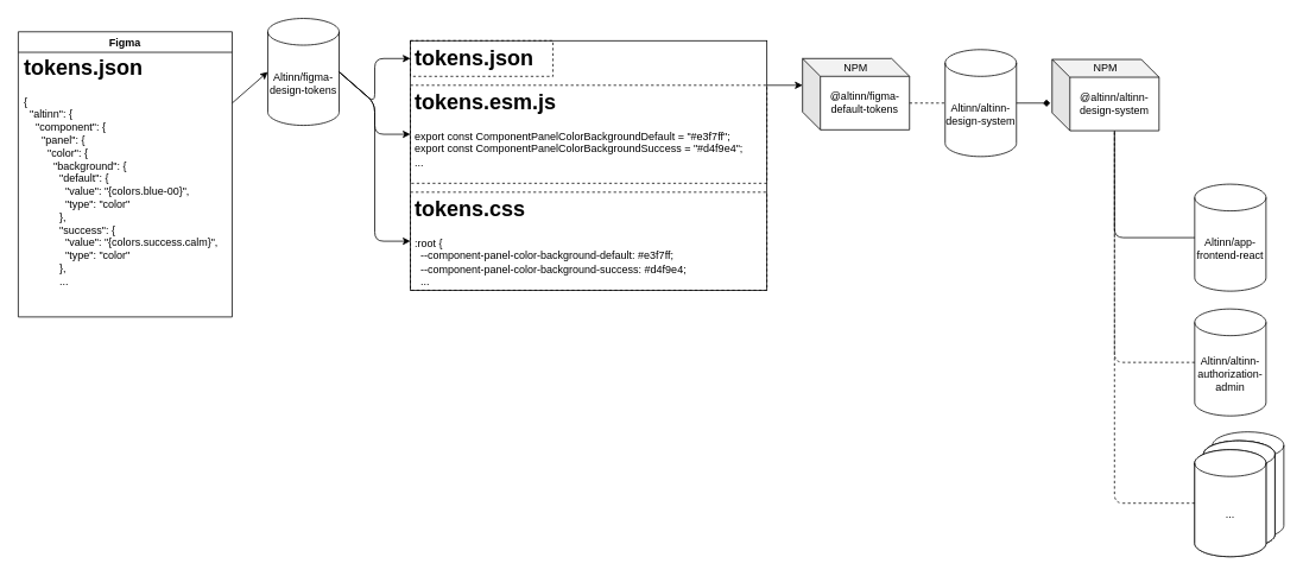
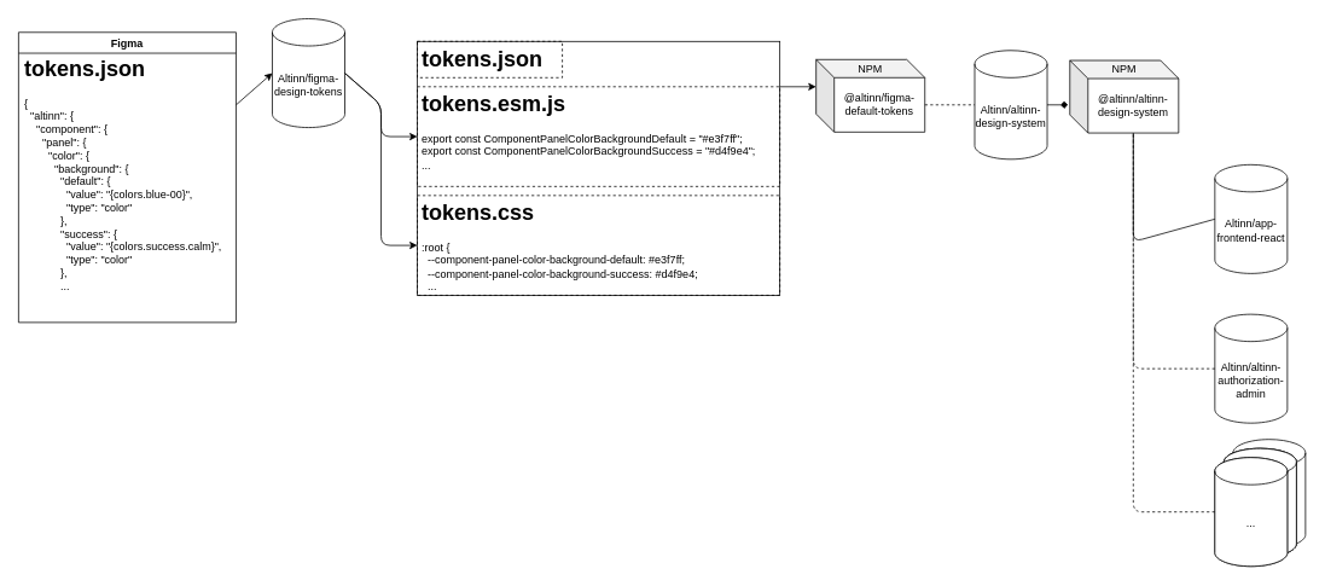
  <mxCell id="0" />
  <mxCell id="1" parent="0" />
  <mxCell id="2" value="@altinn/altinn-design-system" style="shape=cube;whiteSpace=wrap;html=1;boundedLbl=1;backgroundOutline=1;darkOpacity=0.05;darkOpacity2=0.1;" parent="1" vertex="1"><mxGeometry x="1180" y="66" width="120" height="80" as="geometry" /></mxCell>
  <mxCell id="3" style="edgeStyle=none;html=1;entryX=0;entryY=0.5;entryDx=0;entryDy=0;entryPerimeter=0;exitX=1;exitY=0.25;exitDx=0;exitDy=0;" parent="1" source="29" target="4" edge="1"><mxGeometry relative="1" as="geometry"><mxPoint x="290" y="285" as="sourcePoint" /></mxGeometry></mxCell>
  <mxCell id="4" value="Altinn/figma-design-tokens" style="shape=cylinder3;whiteSpace=wrap;html=1;boundedLbl=1;backgroundOutline=1;size=15;" parent="1" vertex="1"><mxGeometry x="300" y="20" width="80" height="120" as="geometry" /></mxCell>
  <mxCell id="5" value="@altinn/figma-default-tokens" style="shape=cube;whiteSpace=wrap;html=1;boundedLbl=1;backgroundOutline=1;darkOpacity=0.05;darkOpacity2=0.1;" parent="1" vertex="1"><mxGeometry x="900" y="65" width="120" height="80" as="geometry" /></mxCell>
  <mxCell id="6" value="" style="group;labelBorderColor=none;strokeColor=default;" parent="1" vertex="1" connectable="0"><mxGeometry x="460" y="45" width="400" height="280" as="geometry" /></mxCell>
  <mxCell id="7" value="&lt;h1&gt;tokens.esm.js&lt;/h1&gt;&lt;p&gt;export const ComponentPanelColorBackgroundDefault = &quot;#e3f7ff&quot;;&lt;br&gt;&lt;span&gt;export const ComponentPanelColorBackgroundSuccess = &quot;#d4f9e4&quot;;&lt;br&gt;...&lt;/span&gt;&lt;/p&gt;" style="text;html=1;strokeColor=default;fillColor=none;spacing=5;spacingTop=-20;whiteSpace=wrap;overflow=hidden;rounded=0;dashed=1;" parent="6" vertex="1"><mxGeometry y="50" width="400" height="110" as="geometry" /></mxCell>
  <mxCell id="8" value="&lt;h1&gt;tokens.json&lt;/h1&gt;&lt;p&gt;&lt;br&gt;&lt;/p&gt;" style="text;html=1;strokeColor=default;fillColor=none;spacing=5;spacingTop=-20;whiteSpace=wrap;overflow=hidden;rounded=0;dashed=1;" parent="6" vertex="1"><mxGeometry width="160" height="40" as="geometry" /></mxCell>
  <mxCell id="9" value="&lt;h1&gt;tokens.css&lt;/h1&gt;&lt;p&gt;:root {&lt;br&gt;&lt;span&gt;&amp;nbsp; --component-panel-color-background-default: #e3f7ff;&lt;br&gt;&lt;/span&gt;&lt;span&gt;&amp;nbsp; --component-panel-color-background-success: #d4f9e4;&lt;br&gt;&lt;/span&gt;&lt;span&gt;&amp;nbsp; ...&lt;/span&gt;&lt;/p&gt;" style="text;html=1;strokeColor=default;fillColor=none;spacing=5;spacingTop=-20;whiteSpace=wrap;overflow=hidden;rounded=0;dashed=1;" parent="6" vertex="1"><mxGeometry y="170" width="400" height="110" as="geometry" /></mxCell>
- <mxCell id="10" value="" style="endArrow=classic;html=1;exitX=1;exitY=0.5;exitDx=0;exitDy=0;exitPerimeter=0;entryX=0;entryY=0.5;entryDx=0;entryDy=0;" parent="1" source="4" target="8" edge="1"><mxGeometry width="50" height="50" relative="1" as="geometry"><mxPoint x="380" y="145" as="sourcePoint" /><mxPoint x="430" y="95" as="targetPoint" /><Array as="points"><mxPoint x="420" y="115" /><mxPoint x="420" y="65" /></Array></mxGeometry></mxCell>
  <mxCell id="11" value="" style="endArrow=classic;html=1;entryX=0;entryY=0.5;entryDx=0;entryDy=0;exitX=1;exitY=0.5;exitDx=0;exitDy=0;exitPerimeter=0;" parent="1" source="4" target="7" edge="1"><mxGeometry width="50" height="50" relative="1" as="geometry"><mxPoint x="370" y="275" as="sourcePoint" /><mxPoint x="420" y="225" as="targetPoint" /><Array as="points"><mxPoint x="420" y="115" /><mxPoint x="420" y="150" /></Array></mxGeometry></mxCell>
  <mxCell id="12" value="" style="endArrow=classic;html=1;entryX=0;entryY=0.5;entryDx=0;entryDy=0;exitX=1;exitY=0.5;exitDx=0;exitDy=0;exitPerimeter=0;" parent="1" source="4" target="9" edge="1"><mxGeometry width="50" height="50" relative="1" as="geometry"><mxPoint x="360" y="305" as="sourcePoint" /><mxPoint x="410" y="255" as="targetPoint" /><Array as="points"><mxPoint x="420" y="115" /><mxPoint x="420" y="270" /></Array></mxGeometry></mxCell>
  <mxCell id="13" value="" style="endArrow=classic;html=1;exitX=1;exitY=0;exitDx=0;exitDy=0;entryX=0;entryY=0;entryDx=0;entryDy=30;entryPerimeter=0;" parent="1" source="7" target="5" edge="1"><mxGeometry width="50" height="50" relative="1" as="geometry"><mxPoint x="940" y="225" as="sourcePoint" /><mxPoint x="990" y="175" as="targetPoint" /></mxGeometry></mxCell>
- <mxCell id="14" value="Altinn/altinn-design-system" style="shape=cylinder3;whiteSpace=wrap;html=1;boundedLbl=1;backgroundOutline=1;size=15;" parent="1" vertex="1"><mxGeometry x="1060" y="55" width="80" height="120" as="geometry" /></mxCell>
+ <mxCell id="14" value="Altinn/altinn-design-system" style="shape=cylinder3;whiteSpace=wrap;html=1;boundedLbl=1;backgroundOutline=1;size=15;" parent="1" vertex="1"><mxGeometry x="1075" y="55" width="80" height="120" as="geometry" /></mxCell>
  <mxCell id="15" value="" style="endArrow=diamond;html=1;exitX=1;exitY=0.5;exitDx=0;exitDy=0;exitPerimeter=0;entryX=-0.017;entryY=0.613;entryDx=0;entryDy=0;entryPerimeter=0;" parent="1" source="14" target="2" edge="1"><mxGeometry width="50" height="50" relative="1" as="geometry"><mxPoint x="1200" y="102" as="sourcePoint" /><mxPoint x="1170" y="135" as="targetPoint" /></mxGeometry></mxCell>
- <mxCell id="16" value="Altinn/app-frontend-react" style="shape=cylinder3;whiteSpace=wrap;html=1;boundedLbl=1;backgroundOutline=1;size=15;" parent="1" vertex="1"><mxGeometry x="1340" y="206" width="80" height="120" as="geometry" /></mxCell>
+ <mxCell id="16" value="Altinn/app-frontend-react" style="shape=cylinder3;whiteSpace=wrap;html=1;boundedLbl=1;backgroundOutline=1;size=15;" parent="1" vertex="1"><mxGeometry x="1340" y="181" width="80" height="120" as="geometry" /></mxCell>
  <mxCell id="17" value="Altinn/altinn-authorization-admin" style="shape=cylinder3;whiteSpace=wrap;html=1;boundedLbl=1;backgroundOutline=1;size=15;" parent="1" vertex="1"><mxGeometry x="1340" y="346" width="80" height="120" as="geometry" /></mxCell>
  <mxCell id="18" value="" style="group" parent="1" vertex="1" connectable="0"><mxGeometry x="1340" y="484" width="100" height="140" as="geometry" /></mxCell>
  <mxCell id="19" value="" style="group" parent="18" vertex="1" connectable="0"><mxGeometry x="10" width="90" height="130" as="geometry" /></mxCell>
  <mxCell id="20" value="" style="shape=cylinder3;whiteSpace=wrap;html=1;boundedLbl=1;backgroundOutline=1;size=15;" parent="19" vertex="1"><mxGeometry x="10" width="80" height="120" as="geometry" /></mxCell>
  <mxCell id="21" value="Altinn/altinn-authorization-admin" style="shape=cylinder3;whiteSpace=wrap;html=1;boundedLbl=1;backgroundOutline=1;size=15;" parent="19" vertex="1"><mxGeometry y="10" width="80" height="120" as="geometry" /></mxCell>
  <mxCell id="22" value="..." style="shape=cylinder3;whiteSpace=wrap;html=1;boundedLbl=1;backgroundOutline=1;size=15;" parent="19" vertex="1"><mxGeometry y="10" width="80" height="120" as="geometry" /></mxCell>
  <mxCell id="23" value="" style="group" parent="18" vertex="1" connectable="0"><mxGeometry y="10" width="90" height="130" as="geometry" /></mxCell>
  <mxCell id="24" value="" style="shape=cylinder3;whiteSpace=wrap;html=1;boundedLbl=1;backgroundOutline=1;size=15;" parent="23" vertex="1"><mxGeometry x="10" width="80" height="120" as="geometry" /></mxCell>
  <mxCell id="25" value="Altinn/altinn-authorization-admin" style="shape=cylinder3;whiteSpace=wrap;html=1;boundedLbl=1;backgroundOutline=1;size=15;" parent="23" vertex="1"><mxGeometry y="10" width="80" height="120" as="geometry" /></mxCell>
  <mxCell id="26" value="..." style="shape=cylinder3;whiteSpace=wrap;html=1;boundedLbl=1;backgroundOutline=1;size=15;" parent="23" vertex="1"><mxGeometry y="10" width="80" height="120" as="geometry" /></mxCell>
  <mxCell id="27" value="" style="endArrow=none;dashed=1;html=1;entryX=0;entryY=0;entryDx=70;entryDy=80;entryPerimeter=0;exitX=0;exitY=0.5;exitDx=0;exitDy=0;exitPerimeter=0;" parent="1" source="17" target="2" edge="1"><mxGeometry width="50" height="50" relative="1" as="geometry"><mxPoint x="1300" y="441" as="sourcePoint" /><mxPoint x="1240" y="366" as="targetPoint" /><Array as="points"><mxPoint x="1250" y="406" /></Array></mxGeometry></mxCell>
  <mxCell id="28" value="" style="endArrow=none;dashed=1;html=1;entryX=0;entryY=0;entryDx=70;entryDy=80;entryPerimeter=0;exitX=0;exitY=0.5;exitDx=0;exitDy=0;exitPerimeter=0;" parent="1" source="26" target="2" edge="1"><mxGeometry width="50" height="50" relative="1" as="geometry"><mxPoint x="1310" y="611" as="sourcePoint" /><mxPoint x="1270" y="526" as="targetPoint" /><Array as="points"><mxPoint x="1250" y="564" /></Array></mxGeometry></mxCell>
  <mxCell id="29" value="Figma" style="swimlane;labelBorderColor=none;strokeColor=default;" parent="1" vertex="1"><mxGeometry x="20" y="35" width="240" height="320" as="geometry" /></mxCell>
  <mxCell id="30" value="&lt;h1 style=&quot;text-align: left&quot;&gt;tokens.json&lt;/h1&gt;&lt;p style=&quot;text-align: left&quot;&gt;{&lt;br&gt;&amp;nbsp; &quot;altinn&quot;: {&lt;br&gt;&amp;nbsp; &amp;nbsp; &quot;component&quot;: {&lt;br&gt;&amp;nbsp; &amp;nbsp; &amp;nbsp; &quot;panel&quot;: {&lt;br&gt;&amp;nbsp; &amp;nbsp; &amp;nbsp; &amp;nbsp; &quot;color&quot;: {&lt;br&gt;&amp;nbsp; &amp;nbsp; &amp;nbsp; &amp;nbsp; &amp;nbsp; &quot;background&quot;: {&lt;br&gt;&amp;nbsp; &amp;nbsp; &amp;nbsp; &amp;nbsp; &amp;nbsp; &amp;nbsp; &quot;default&quot;: {&lt;br&gt;&amp;nbsp; &amp;nbsp; &amp;nbsp; &amp;nbsp; &amp;nbsp; &amp;nbsp; &amp;nbsp; &quot;value&quot;: &quot;{colors.blue-00}&quot;,&lt;br&gt;&amp;nbsp; &amp;nbsp; &amp;nbsp; &amp;nbsp; &amp;nbsp; &amp;nbsp; &amp;nbsp; &quot;type&quot;: &quot;color&quot;&lt;br&gt;&amp;nbsp; &amp;nbsp; &amp;nbsp; &amp;nbsp; &amp;nbsp; &amp;nbsp; },&lt;br&gt;&amp;nbsp; &amp;nbsp; &amp;nbsp; &amp;nbsp; &amp;nbsp; &amp;nbsp; &quot;success&quot;: {&lt;br&gt;&amp;nbsp; &amp;nbsp; &amp;nbsp; &amp;nbsp; &amp;nbsp; &amp;nbsp; &amp;nbsp; &quot;value&quot;: &quot;{colors.success.calm}&quot;,&lt;br&gt;&amp;nbsp; &amp;nbsp; &amp;nbsp; &amp;nbsp; &amp;nbsp; &amp;nbsp; &amp;nbsp; &quot;type&quot;: &quot;color&quot;&lt;br&gt;&amp;nbsp; &amp;nbsp; &amp;nbsp; &amp;nbsp; &amp;nbsp; &amp;nbsp; },&lt;br&gt;&amp;nbsp; &amp;nbsp; &amp;nbsp; &amp;nbsp; &amp;nbsp; &amp;nbsp; ...&lt;/p&gt;" style="text;html=1;align=center;verticalAlign=middle;resizable=0;points=[];autosize=1;strokeColor=none;fillColor=none;" parent="29" vertex="1"><mxGeometry y="20" width="230" height="270" as="geometry" /></mxCell>
  <mxCell id="31" value="NPM" style="text;html=1;strokeColor=none;fillColor=none;align=center;verticalAlign=middle;whiteSpace=wrap;rounded=0;" parent="1" vertex="1"><mxGeometry x="930" y="61" width="60" height="30" as="geometry" /></mxCell>
  <mxCell id="32" value="NPM" style="text;html=1;strokeColor=none;fillColor=none;align=center;verticalAlign=middle;whiteSpace=wrap;rounded=0;" parent="1" vertex="1"><mxGeometry x="1210" y="61" width="60" height="30" as="geometry" /></mxCell>
  <mxCell id="33" value="" style="endArrow=none;dashed=0;html=1;entryX=0;entryY=0;entryDx=70;entryDy=80;entryPerimeter=0;exitX=0;exitY=0.5;exitDx=0;exitDy=0;exitPerimeter=0;" parent="1" source="16" target="2" edge="1"><mxGeometry width="50" height="50" relative="1" as="geometry"><mxPoint x="1310" y="301" as="sourcePoint" /><mxPoint x="1260" y="146" as="targetPoint" /><Array as="points"><mxPoint x="1250" y="266" /></Array></mxGeometry></mxCell>
  <mxCell id="34" value="" style="endArrow=none;dashed=1;html=1;exitX=0;exitY=0;exitDx=120;exitDy=50;exitPerimeter=0;entryX=0;entryY=0.5;entryDx=0;entryDy=0;entryPerimeter=0;" parent="1" source="5" target="14" edge="1"><mxGeometry width="50" height="50" relative="1" as="geometry"><mxPoint x="1010" y="315" as="sourcePoint" /><mxPoint x="1060" y="265" as="targetPoint" /></mxGeometry></mxCell>
